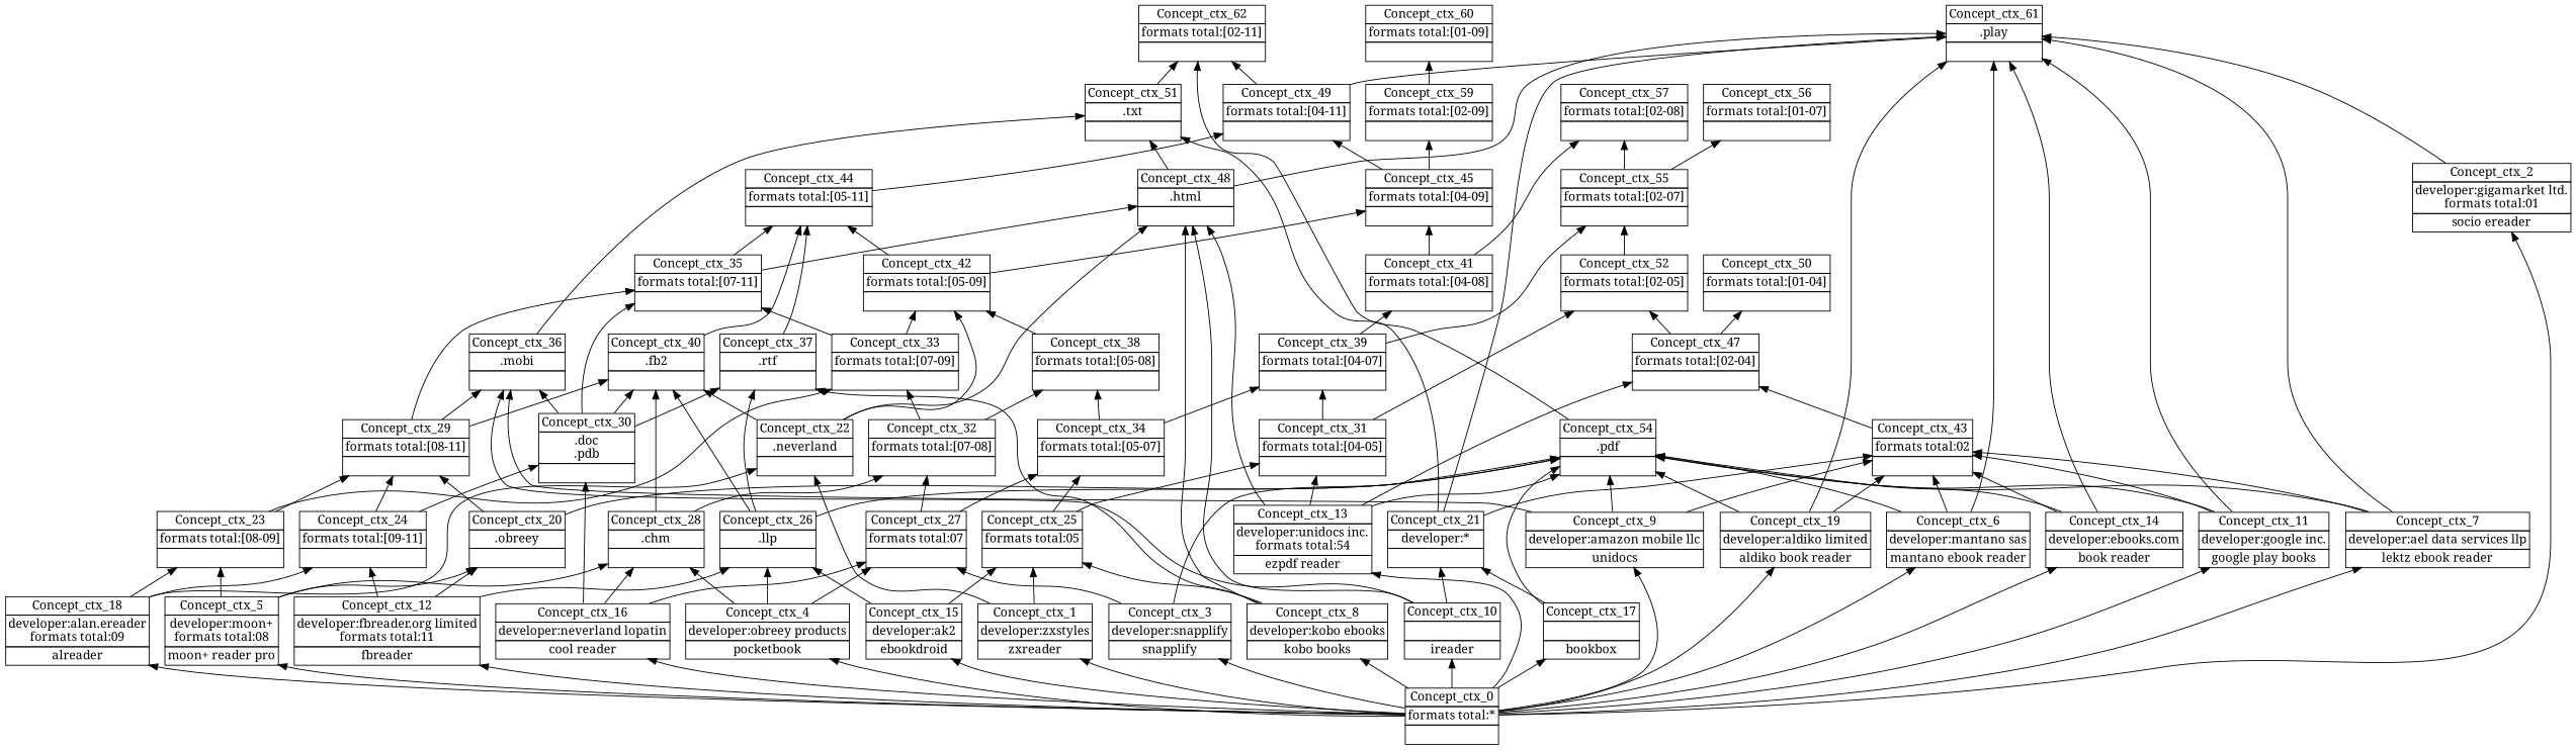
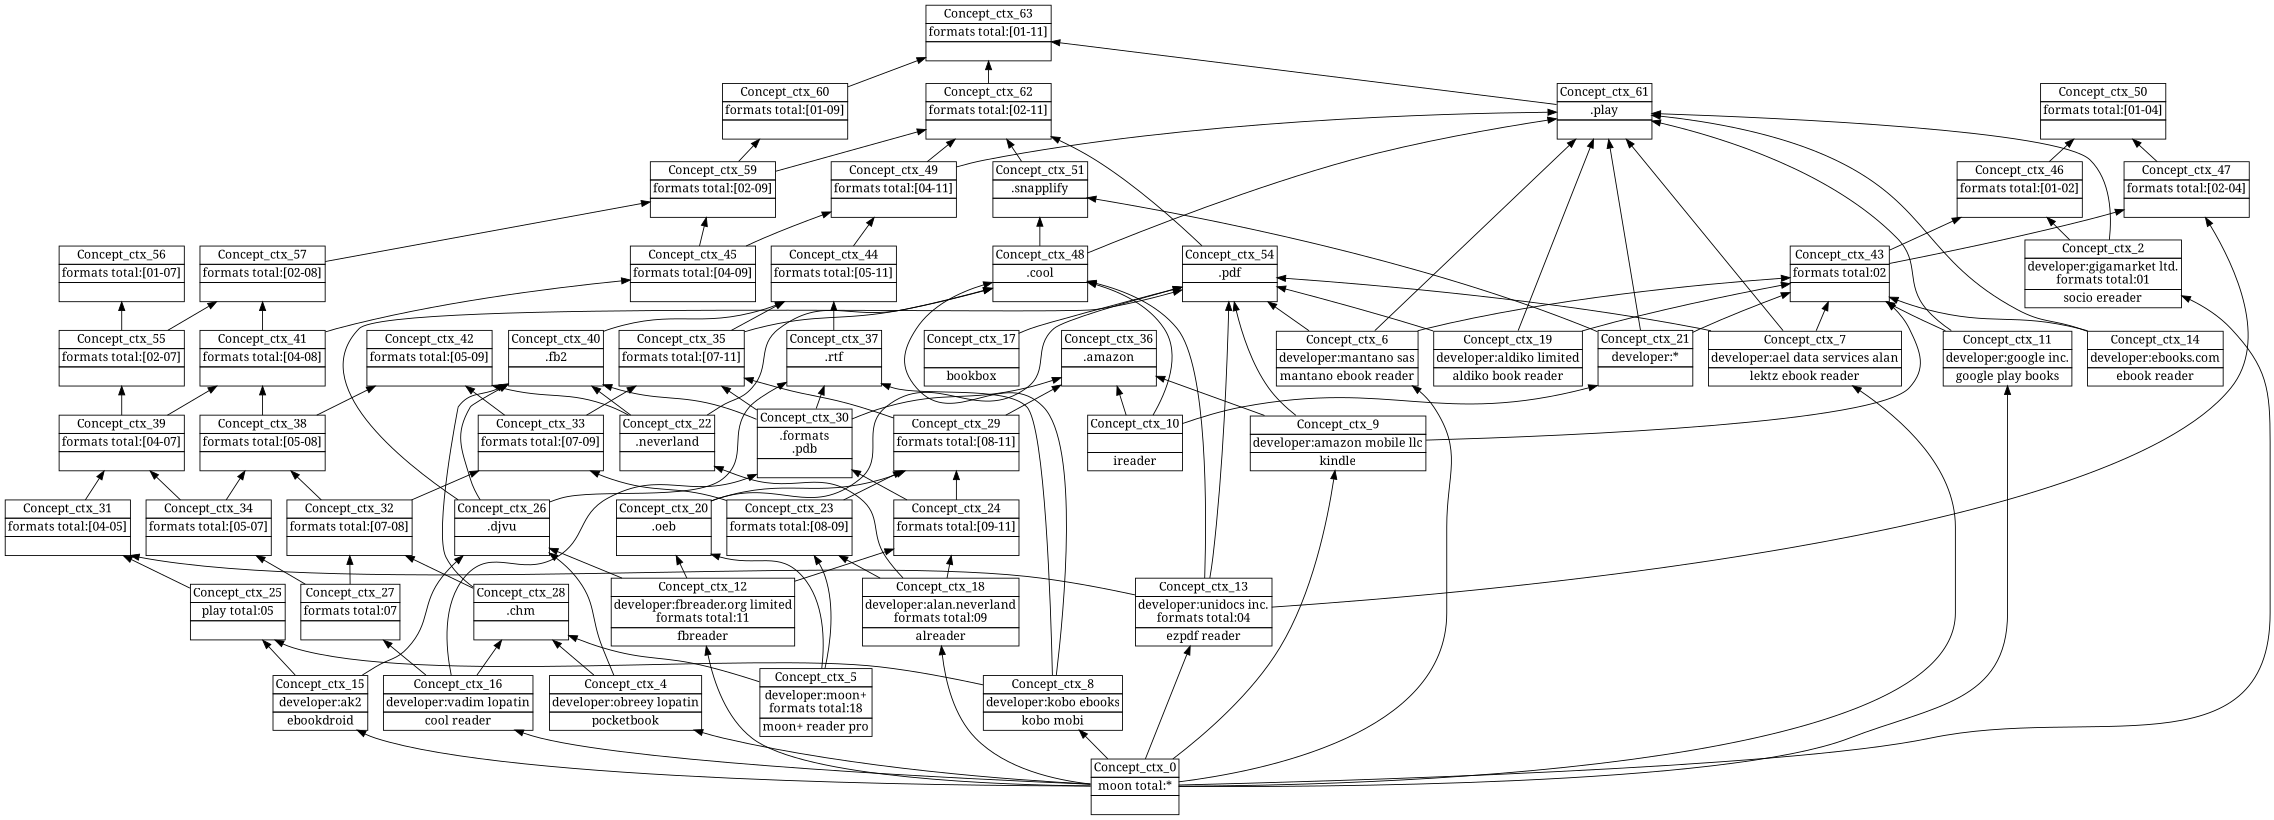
  digraph {
    fontname="Noto Serif"
    nodesep=0.2
    rankdir=BT
    ranksep=0.3
    node [fontname="Noto Serif" margin="0.03,0.03" shape=none]
    edge [fontname="Noto Serif" headport=p tailport=p]
-   n1 [label=<<table border="0" cellborder="1" cellspacing="0" port="p"><tr><td>Concept_ctx_5</td></tr><tr><td>developer:moon+<br/>formats total:08<br/></td></tr><tr><td>moon+ reader pro<br/></td></tr></table>>]
-   n2 [label=<<table border="0" cellborder="1" cellspacing="0" port="p"><tr><td>Concept_ctx_20</td></tr><tr><td>.obreey<br/></td></tr><tr><td><br/></td></tr></table>>]
+   n1 [label=<<table border="0" cellborder="1" cellspacing="0" port="p"><tr><td>Concept_ctx_5</td></tr><tr><td>developer:moon+<br/>formats total:18<br/></td></tr><tr><td>moon+ reader pro<br/></td></tr></table>>]
+   n2 [label=<<table border="0" cellborder="1" cellspacing="0" port="p"><tr><td>Concept_ctx_20</td></tr><tr><td>.oeb<br/></td></tr><tr><td><br/></td></tr></table>>]
    n3 [label=<<table border="0" cellborder="1" cellspacing="0" port="p"><tr><td>Concept_ctx_23</td></tr><tr><td>formats total:[08-09]<br/></td></tr><tr><td><br/></td></tr></table>>]
    n4 [label=<<table border="0" cellborder="1" cellspacing="0" port="p"><tr><td>Concept_ctx_28</td></tr><tr><td>.chm<br/></td></tr><tr><td><br/></td></tr></table>>]
    n5 [label=<<table border="0" cellborder="1" cellspacing="0" port="p"><tr><td>Concept_ctx_54</td></tr><tr><td>.pdf<br/></td></tr><tr><td><br/></td></tr></table>>]
    n6 [label=<<table border="0" cellborder="1" cellspacing="0" port="p"><tr><td>Concept_ctx_29</td></tr><tr><td>formats total:[08-11]<br/></td></tr><tr><td><br/></td></tr></table>>]
    n7 [label=<<table border="0" cellborder="1" cellspacing="0" port="p"><tr><td>Concept_ctx_33</td></tr><tr><td>formats total:[07-09]<br/></td></tr><tr><td><br/></td></tr></table>>]
    n8 [label=<<table border="0" cellborder="1" cellspacing="0" port="p"><tr><td>Concept_ctx_40</td></tr><tr><td>.fb2<br/></td></tr><tr><td><br/></td></tr></table>>]
    n9 [label=<<table border="0" cellborder="1" cellspacing="0" port="p"><tr><td>Concept_ctx_32</td></tr><tr><td>formats total:[07-08]<br/></td></tr><tr><td><br/></td></tr></table>>]
-   n10 [label=<<table border="0" cellborder="1" cellspacing="0" port="p"><tr><td>Concept_ctx_16</td></tr><tr><td>developer:neverland lopatin<br/></td></tr><tr><td>cool reader<br/></td></tr></table>>]
-   n11 [label=<<table border="0" cellborder="1" cellspacing="0" port="p"><tr><td>Concept_ctx_30</td></tr><tr><td>.doc<br/>.pdb<br/></td></tr><tr><td><br/></td></tr></table>>]
+   n10 [label=<<table border="0" cellborder="1" cellspacing="0" port="p"><tr><td>Concept_ctx_16</td></tr><tr><td>developer:vadim lopatin<br/></td></tr><tr><td>cool reader<br/></td></tr></table>>]
+   n11 [label=<<table border="0" cellborder="1" cellspacing="0" port="p"><tr><td>Concept_ctx_30</td></tr><tr><td>.formats<br/>.pdb<br/></td></tr><tr><td><br/></td></tr></table>>]
    n12 [label=<<table border="0" cellborder="1" cellspacing="0" port="p"><tr><td>Concept_ctx_27</td></tr><tr><td>formats total:07<br/></td></tr><tr><td><br/></td></tr></table>>]
-   n13 [label=<<table border="0" cellborder="1" cellspacing="0" port="p"><tr><td>Concept_ctx_36</td></tr><tr><td>.mobi<br/></td></tr><tr><td><br/></td></tr></table>>]
+   n13 [label=<<table border="0" cellborder="1" cellspacing="0" port="p"><tr><td>Concept_ctx_36</td></tr><tr><td>.amazon<br/></td></tr><tr><td><br/></td></tr></table>>]
    n14 [label=<<table border="0" cellborder="1" cellspacing="0" port="p"><tr><td>Concept_ctx_37</td></tr><tr><td>.rtf<br/></td></tr><tr><td><br/></td></tr></table>>]
    n15 [label=<<table border="0" cellborder="1" cellspacing="0" port="p"><tr><td>Concept_ctx_35</td></tr><tr><td>formats total:[07-11]<br/></td></tr><tr><td><br/></td></tr></table>>]
    n16 [label=<<table border="0" cellborder="1" cellspacing="0" port="p"><tr><td>Concept_ctx_34</td></tr><tr><td>formats total:[05-07]<br/></td></tr><tr><td><br/></td></tr></table>>]
-   n17 [label=<<table border="0" cellborder="1" cellspacing="0" port="p"><tr><td>Concept_ctx_4</td></tr><tr><td>developer:obreey products<br/></td></tr><tr><td>pocketbook<br/></td></tr></table>>]
-   n18 [label=<<table border="0" cellborder="1" cellspacing="0" port="p"><tr><td>Concept_ctx_26</td></tr><tr><td>.llp<br/></td></tr><tr><td><br/></td></tr></table>>]
-   n19 [label=<<table border="0" cellborder="1" cellspacing="0" port="p"><tr><td>Concept_ctx_18</td></tr><tr><td>developer:alan.ereader<br/>formats total:09<br/></td></tr><tr><td>alreader<br/></td></tr></table>>]
+   n17 [label=<<table border="0" cellborder="1" cellspacing="0" port="p"><tr><td>Concept_ctx_4</td></tr><tr><td>developer:obreey lopatin<br/></td></tr><tr><td>pocketbook<br/></td></tr></table>>]
+   n18 [label=<<table border="0" cellborder="1" cellspacing="0" port="p"><tr><td>Concept_ctx_26</td></tr><tr><td>.djvu<br/></td></tr><tr><td><br/></td></tr></table>>]
+   n19 [label=<<table border="0" cellborder="1" cellspacing="0" port="p"><tr><td>Concept_ctx_18</td></tr><tr><td>developer:alan.neverland<br/>formats total:09<br/></td></tr><tr><td>alreader<br/></td></tr></table>>]
    n20 [label=<<table border="0" cellborder="1" cellspacing="0" port="p"><tr><td>Concept_ctx_22</td></tr><tr><td>.neverland<br/></td></tr><tr><td><br/></td></tr></table>>]
    n21 [label=<<table border="0" cellborder="1" cellspacing="0" port="p"><tr><td>Concept_ctx_24</td></tr><tr><td>formats total:[09-11]<br/></td></tr><tr><td><br/></td></tr></table>>]
-   n22 [label=<<table border="0" cellborder="1" cellspacing="0" port="p"><tr><td>Concept_ctx_48</td></tr><tr><td>.html<br/></td></tr><tr><td><br/></td></tr></table>>]
+   n22 [label=<<table border="0" cellborder="1" cellspacing="0" port="p"><tr><td>Concept_ctx_48</td></tr><tr><td>.cool<br/></td></tr><tr><td><br/></td></tr></table>>]
    n23 [label=<<table border="0" cellborder="1" cellspacing="0" port="p"><tr><td>Concept_ctx_42</td></tr><tr><td>formats total:[05-09]<br/></td></tr><tr><td><br/></td></tr></table>>]
    n24 [label=<<table border="0" cellborder="1" cellspacing="0" port="p"><tr><td>Concept_ctx_19</td></tr><tr><td>developer:aldiko limited<br/></td></tr><tr><td>aldiko book reader<br/></td></tr></table>>]
    n25 [label=<<table border="0" cellborder="1" cellspacing="0" port="p"><tr><td>Concept_ctx_43</td></tr><tr><td>formats total:02<br/></td></tr><tr><td><br/></td></tr></table>>]
    n26 [label=<<table border="0" cellborder="1" cellspacing="0" port="p"><tr><td>Concept_ctx_61</td></tr><tr><td>.play<br/></td></tr><tr><td><br/></td></tr></table>>]
    n27 [label=<<table border="0" cellborder="1" cellspacing="0" port="p"><tr><td>Concept_ctx_47</td></tr><tr><td>formats total:[02-04]<br/></td></tr><tr><td><br/></td></tr></table>>]
+   n28 [label=<<table border="0" cellborder="1" cellspacing="0" port="p"><tr><td>Concept_ctx_46</td></tr><tr><td>formats total:[01-02]<br/></td></tr><tr><td><br/></td></tr></table>>]
    n29 [label=<<table border="0" cellborder="1" cellspacing="0" port="p"><tr><td>Concept_ctx_62</td></tr><tr><td>formats total:[02-11]<br/></td></tr><tr><td><br/></td></tr></table>>]
+   n30 [label=<<table border="0" cellborder="1" cellspacing="0" port="p"><tr><td>Concept_ctx_63</td></tr><tr><td>formats total:[01-11]<br/></td></tr><tr><td><br/></td></tr></table>>]
    n31 [label=<<table border="0" cellborder="1" cellspacing="0" port="p"><tr><td>Concept_ctx_10</td></tr><tr><td><br/></td></tr><tr><td>ireader<br/></td></tr></table>>]
    n32 [label=<<table border="0" cellborder="1" cellspacing="0" port="p"><tr><td>Concept_ctx_21</td></tr><tr><td>developer:*<br/></td></tr><tr><td><br/></td></tr></table>>]
-   n33 [label=<<table border="0" cellborder="1" cellspacing="0" port="p"><tr><td>Concept_ctx_51</td></tr><tr><td>.txt<br/></td></tr><tr><td><br/></td></tr></table>>]
+   n33 [label=<<table border="0" cellborder="1" cellspacing="0" port="p"><tr><td>Concept_ctx_51</td></tr><tr><td>.snapplify<br/></td></tr><tr><td><br/></td></tr></table>>]
    n34 [label=<<table border="0" cellborder="1" cellspacing="0" port="p"><tr><td>Concept_ctx_17</td></tr><tr><td><br/></td></tr><tr><td>bookbox<br/></td></tr></table>>]
    n35 [label=<<table border="0" cellborder="1" cellspacing="0" port="p"><tr><td>Concept_ctx_15</td></tr><tr><td>developer:ak2<br/></td></tr><tr><td>ebookdroid<br/></td></tr></table>>]
-   n36 [label=<<table border="0" cellborder="1" cellspacing="0" port="p"><tr><td>Concept_ctx_25</td></tr><tr><td>formats total:05<br/></td></tr><tr><td><br/></td></tr></table>>]
+   n36 [label=<<table border="0" cellborder="1" cellspacing="0" port="p"><tr><td>Concept_ctx_25</td></tr><tr><td>play total:05<br/></td></tr><tr><td><br/></td></tr></table>>]
    n37 [label=<<table border="0" cellborder="1" cellspacing="0" port="p"><tr><td>Concept_ctx_31</td></tr><tr><td>formats total:[04-05]<br/></td></tr><tr><td><br/></td></tr></table>>]
-   n38 [label=<<table border="0" cellborder="1" cellspacing="0" port="p"><tr><td>Concept_ctx_14</td></tr><tr><td>developer:ebooks.com<br/></td></tr><tr><td>book reader<br/></td></tr></table>>]
-   n39 [label=<<table border="0" cellborder="1" cellspacing="0" port="p"><tr><td>Concept_ctx_13</td></tr><tr><td>developer:unidocs inc.<br/>formats total:54<br/></td></tr><tr><td>ezpdf reader<br/></td></tr></table>>]
+   n38 [label=<<table border="0" cellborder="1" cellspacing="0" port="p"><tr><td>Concept_ctx_14</td></tr><tr><td>developer:ebooks.com<br/></td></tr><tr><td>ebook reader<br/></td></tr></table>>]
+   n39 [label=<<table border="0" cellborder="1" cellspacing="0" port="p"><tr><td>Concept_ctx_13</td></tr><tr><td>developer:unidocs inc.<br/>formats total:04<br/></td></tr><tr><td>ezpdf reader<br/></td></tr></table>>]
    n40 [label=<<table border="0" cellborder="1" cellspacing="0" port="p"><tr><td>Concept_ctx_39</td></tr><tr><td>formats total:[04-07]<br/></td></tr><tr><td><br/></td></tr></table>>]
-   n41 [label=<<table border="0" cellborder="1" cellspacing="0" port="p"><tr><td>Concept_ctx_52</td></tr><tr><td>formats total:[02-05]<br/></td></tr><tr><td><br/></td></tr></table>>]
    n42 [label=<<table border="0" cellborder="1" cellspacing="0" port="p"><tr><td>Concept_ctx_50</td></tr><tr><td>formats total:[01-04]<br/></td></tr><tr><td><br/></td></tr></table>>]
    n43 [label=<<table border="0" cellborder="1" cellspacing="0" port="p"><tr><td>Concept_ctx_11</td></tr><tr><td>developer:google inc.<br/></td></tr><tr><td>google play books<br/></td></tr></table>>]
-   n44 [label=<<table border="0" cellborder="1" cellspacing="0" port="p"><tr><td>Concept_ctx_9</td></tr><tr><td>developer:amazon mobile llc<br/></td></tr><tr><td>unidocs<br/></td></tr></table>>]
-   n45 [label=<<table border="0" cellborder="1" cellspacing="0" port="p"><tr><td>Concept_ctx_8</td></tr><tr><td>developer:kobo ebooks<br/></td></tr><tr><td>kobo books<br/></td></tr></table>>]
+   n44 [label=<<table border="0" cellborder="1" cellspacing="0" port="p"><tr><td>Concept_ctx_9</td></tr><tr><td>developer:amazon mobile llc<br/></td></tr><tr><td>kindle<br/></td></tr></table>>]
+   n45 [label=<<table border="0" cellborder="1" cellspacing="0" port="p"><tr><td>Concept_ctx_8</td></tr><tr><td>developer:kobo ebooks<br/></td></tr><tr><td>kobo mobi<br/></td></tr></table>>]
    n46 [label=<<table border="0" cellborder="1" cellspacing="0" port="p"><tr><td>Concept_ctx_44</td></tr><tr><td>formats total:[05-11]<br/></td></tr><tr><td><br/></td></tr></table>>]
-   n47 [label=<<table border="0" cellborder="1" cellspacing="0" port="p"><tr><td>Concept_ctx_7</td></tr><tr><td>developer:ael data services llp<br/></td></tr><tr><td>lektz ebook reader<br/></td></tr></table>>]
+   n47 [label=<<table border="0" cellborder="1" cellspacing="0" port="p"><tr><td>Concept_ctx_7</td></tr><tr><td>developer:ael data services alan<br/></td></tr><tr><td>lektz ebook reader<br/></td></tr></table>>]
    n48 [label=<<table border="0" cellborder="1" cellspacing="0" port="p"><tr><td>Concept_ctx_6</td></tr><tr><td>developer:mantano sas<br/></td></tr><tr><td>mantano ebook reader<br/></td></tr></table>>]
-   n49 [label=<<table border="0" cellborder="1" cellspacing="0" port="p"><tr><td>Concept_ctx_3</td></tr><tr><td>developer:snapplify<br/></td></tr><tr><td>snapplify<br/></td></tr></table>>]
    n50 [label=<<table border="0" cellborder="1" cellspacing="0" port="p"><tr><td>Concept_ctx_2</td></tr><tr><td>developer:gigamarket ltd.<br/>formats total:01<br/></td></tr><tr><td>socio ereader<br/></td></tr></table>>]
-   n51 [label=<<table border="0" cellborder="1" cellspacing="0" port="p"><tr><td>Concept_ctx_1</td></tr><tr><td>developer:zxstyles<br/></td></tr><tr><td>zxreader<br/></td></tr></table>>]
    n52 [label=<<table border="0" cellborder="1" cellspacing="0" port="p"><tr><td>Concept_ctx_12</td></tr><tr><td>developer:fbreader.org limited<br/>formats total:11<br/></td></tr><tr><td>fbreader<br/></td></tr></table>>]
    n53 [label=<<table border="0" cellborder="1" cellspacing="0" port="p"><tr><td>Concept_ctx_45</td></tr><tr><td>formats total:[04-09]<br/></td></tr><tr><td><br/></td></tr></table>>]
    n54 [label=<<table border="0" cellborder="1" cellspacing="0" port="p"><tr><td>Concept_ctx_38</td></tr><tr><td>formats total:[05-08]<br/></td></tr><tr><td><br/></td></tr></table>>]
    n55 [label=<<table border="0" cellborder="1" cellspacing="0" port="p"><tr><td>Concept_ctx_41</td></tr><tr><td>formats total:[04-08]<br/></td></tr><tr><td><br/></td></tr></table>>]
    n56 [label=<<table border="0" cellborder="1" cellspacing="0" port="p"><tr><td>Concept_ctx_55</td></tr><tr><td>formats total:[02-07]<br/></td></tr><tr><td><br/></td></tr></table>>]
    n57 [label=<<table border="0" cellborder="1" cellspacing="0" port="p"><tr><td>Concept_ctx_49</td></tr><tr><td>formats total:[04-11]<br/></td></tr><tr><td><br/></td></tr></table>>]
    n58 [label=<<table border="0" cellborder="1" cellspacing="0" port="p"><tr><td>Concept_ctx_57</td></tr><tr><td>formats total:[02-08]<br/></td></tr><tr><td><br/></td></tr></table>>]
    n59 [label=<<table border="0" cellborder="1" cellspacing="0" port="p"><tr><td>Concept_ctx_56</td></tr><tr><td>formats total:[01-07]<br/></td></tr><tr><td><br/></td></tr></table>>]
    n60 [label=<<table border="0" cellborder="1" cellspacing="0" port="p"><tr><td>Concept_ctx_59</td></tr><tr><td>formats total:[02-09]<br/></td></tr><tr><td><br/></td></tr></table>>]
    n61 [label=<<table border="0" cellborder="1" cellspacing="0" port="p"><tr><td>Concept_ctx_60</td></tr><tr><td>formats total:[01-09]<br/></td></tr><tr><td><br/></td></tr></table>>]
-   n62 [label=<<table border="0" cellborder="1" cellspacing="0" port="p"><tr><td>Concept_ctx_0</td></tr><tr><td>formats total:*<br/></td></tr><tr><td><br/></td></tr></table>>]
+   n62 [label=<<table border="0" cellborder="1" cellspacing="0" port="p"><tr><td>Concept_ctx_0</td></tr><tr><td>moon total:*<br/></td></tr><tr><td><br/></td></tr></table>>]
    n1 -> n2
    n1 -> n3
    n1 -> n4
    n2 -> n5
    n2 -> n6
    n3 -> n6
    n3 -> n7
    n4 -> n8
    n4 -> n9
    n5 -> n29
-   n6 -> n8
    n6 -> n13
    n6 -> n15
    n7 -> n15
    n7 -> n23
    n8 -> n46
    n9 -> n7
    n9 -> n54
    n10 -> n4
    n10 -> n11
    n10 -> n12
    n11 -> n8
    n11 -> n13
    n11 -> n14
    n11 -> n15
    n12 -> n9
    n12 -> n16
-   n13 -> n33
    n14 -> n46
    n15 -> n22
    n15 -> n46
    n16 -> n40
    n16 -> n54
    n17 -> n4
-   n17 -> n12
    n17 -> n18
    n18 -> n5
    n18 -> n8
    n18 -> n14
    n19 -> n3
    n19 -> n20
    n19 -> n21
    n20 -> n8
    n20 -> n22
    n20 -> n23
    n21 -> n6
    n21 -> n11
    n22 -> n26
    n22 -> n33
-   n23 -> n46
-   n23 -> n53
    n24 -> n5
    n24 -> n25
    n24 -> n26
    n25 -> n27
-   n27 -> n41
+   n25 -> n28
+   n26 -> n30
    n27 -> n42
+   n28 -> n42
+   n29 -> n30
    n31 -> n13
    n31 -> n22
    n31 -> n32
    n32 -> n25
    n32 -> n26
    n32 -> n33
    n33 -> n29
    n34 -> n5
-   n34 -> n32
    n35 -> n18
    n35 -> n36
-   n36 -> n16
    n36 -> n37
    n37 -> n40
-   n37 -> n41
-   n38 -> n5
    n38 -> n25
    n38 -> n26
    n39 -> n5
    n39 -> n22
    n39 -> n27
    n39 -> n37
    n40 -> n55
    n40 -> n56
-   n41 -> n56
-   n43 -> n5
    n43 -> n25
    n43 -> n26
    n44 -> n5
    n44 -> n13
    n44 -> n25
    n45 -> n14
    n45 -> n22
    n45 -> n36
    n46 -> n57
    n47 -> n5
    n47 -> n25
    n47 -> n26
    n48 -> n5
    n48 -> n25
    n48 -> n26
-   n49 -> n5
-   n49 -> n12
    n50 -> n26
-   n51 -> n20
-   n51 -> n36
+   n50 -> n28
    n52 -> n2
    n52 -> n18
    n52 -> n21
    n53 -> n57
    n53 -> n60
    n54 -> n23
+   n54 -> n55
    n55 -> n53
    n55 -> n58
    n56 -> n58
    n56 -> n59
    n57 -> n26
    n57 -> n29
+   n58 -> n60
+   n60 -> n29
    n60 -> n61
-   n62 -> n1
+   n61 -> n30
    n62 -> n10
    n62 -> n17
    n62 -> n19
-   n62 -> n24
-   n62 -> n31
-   n62 -> n34
    n62 -> n35
-   n62 -> n38
    n62 -> n39
    n62 -> n43
    n62 -> n44
    n62 -> n45
    n62 -> n47
    n62 -> n48
-   n62 -> n49
    n62 -> n50
-   n62 -> n51
    n62 -> n52
  }
